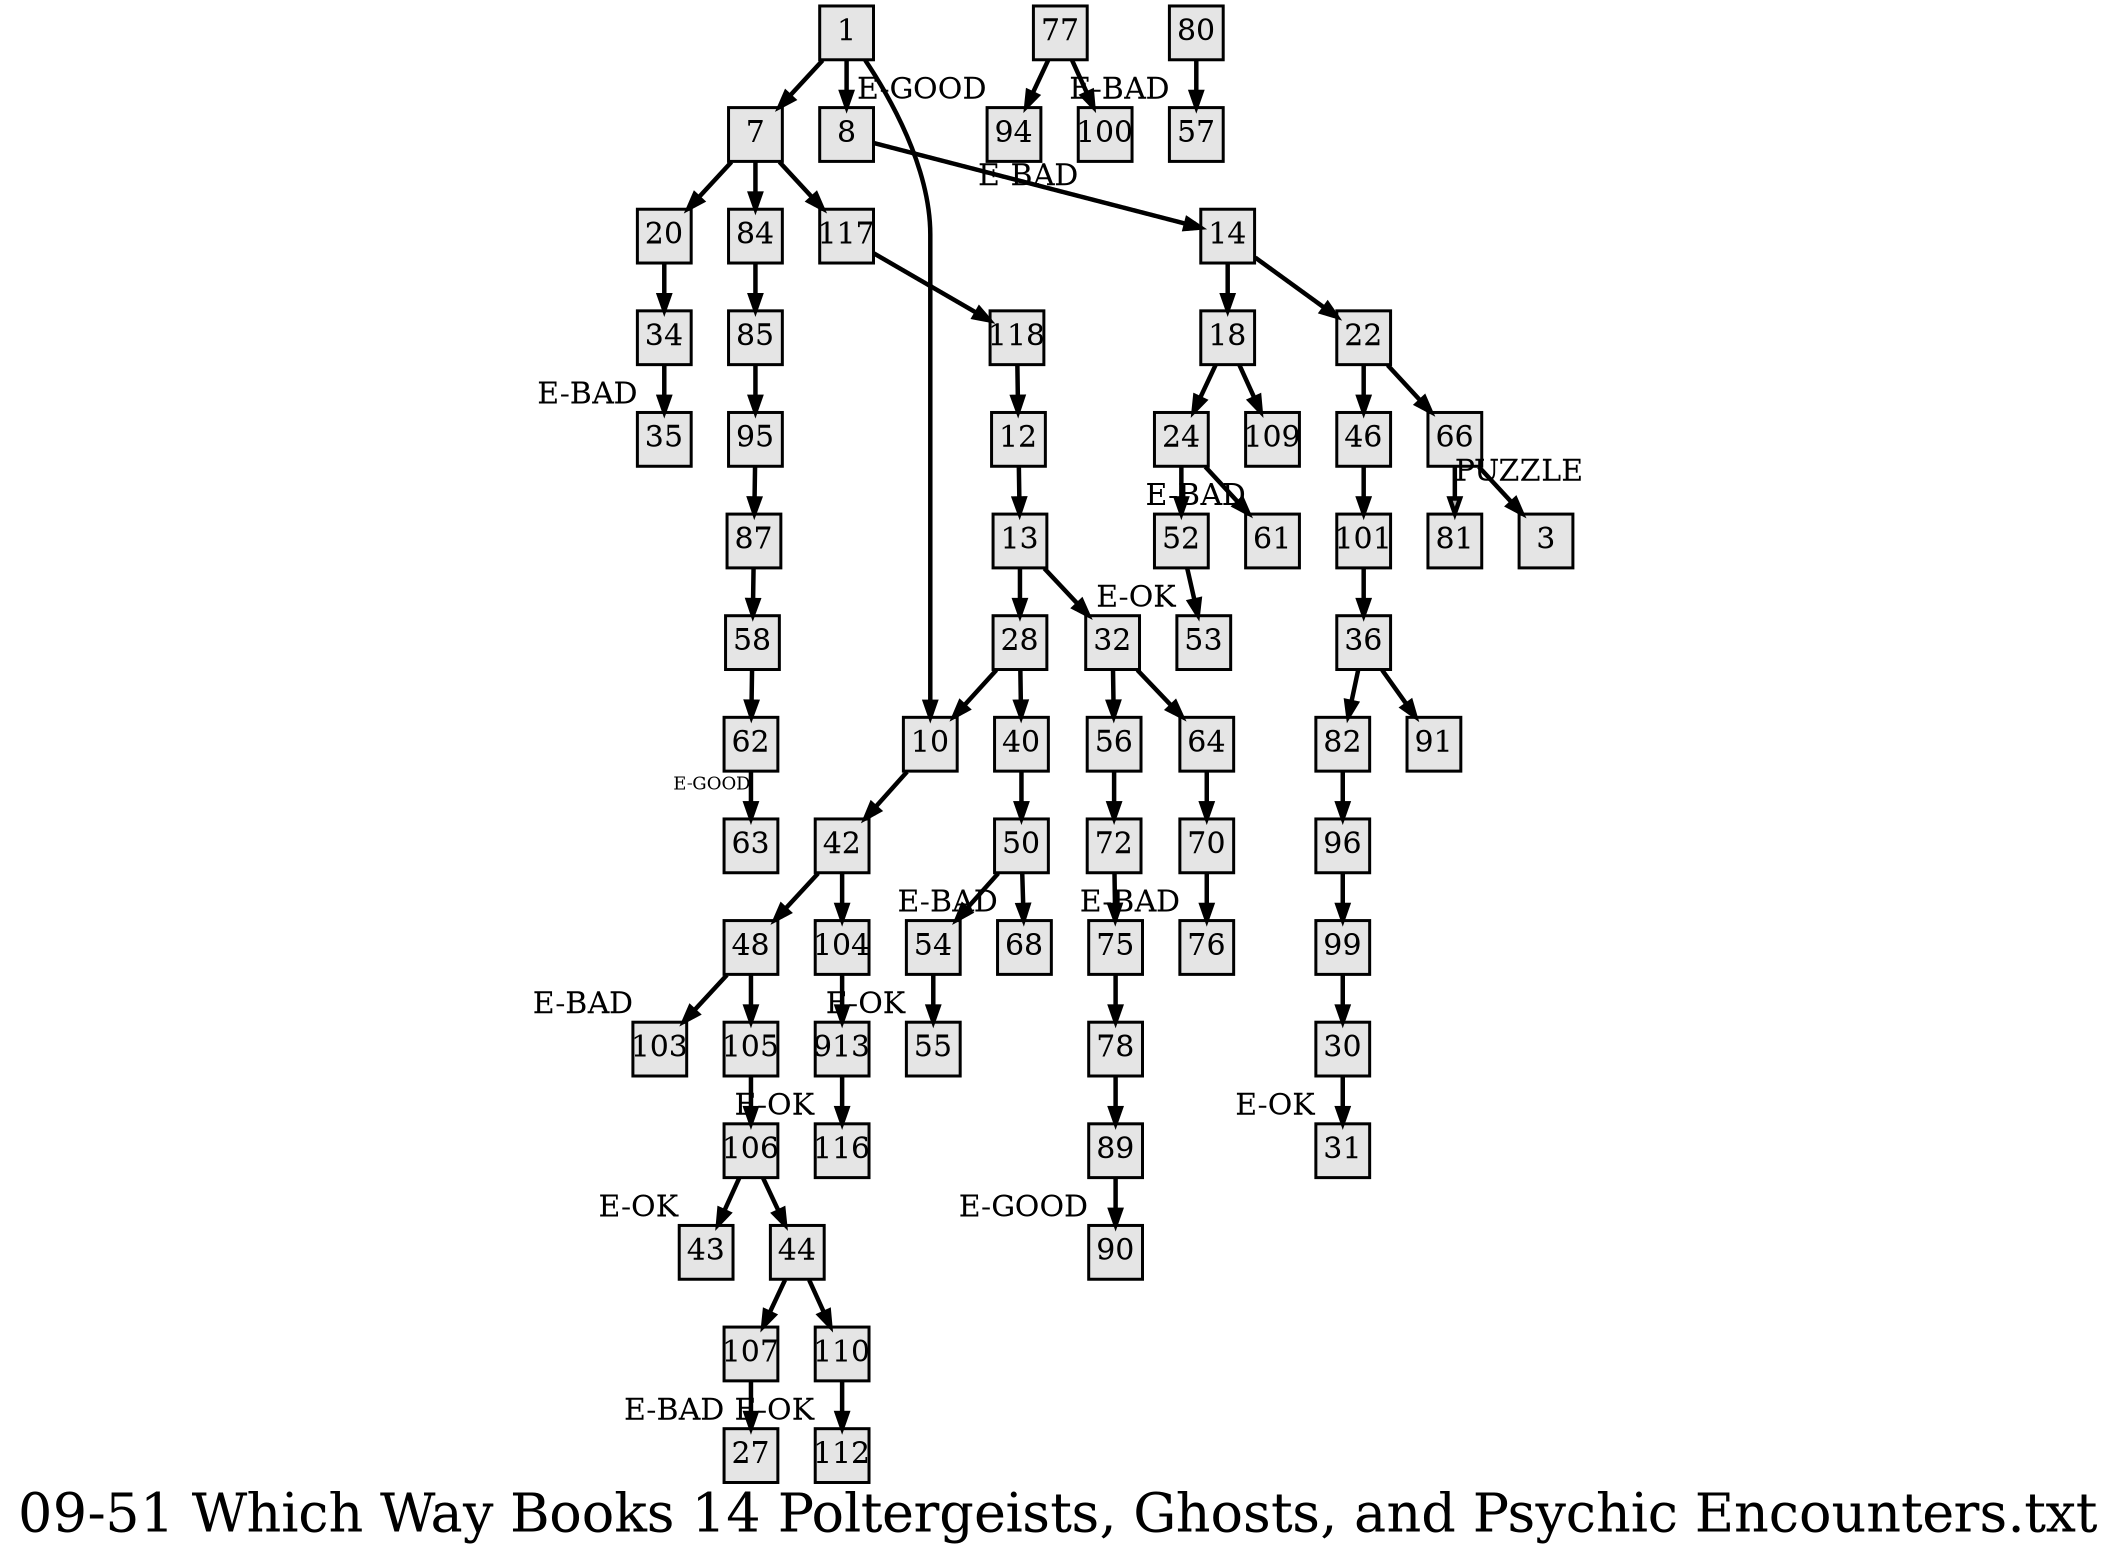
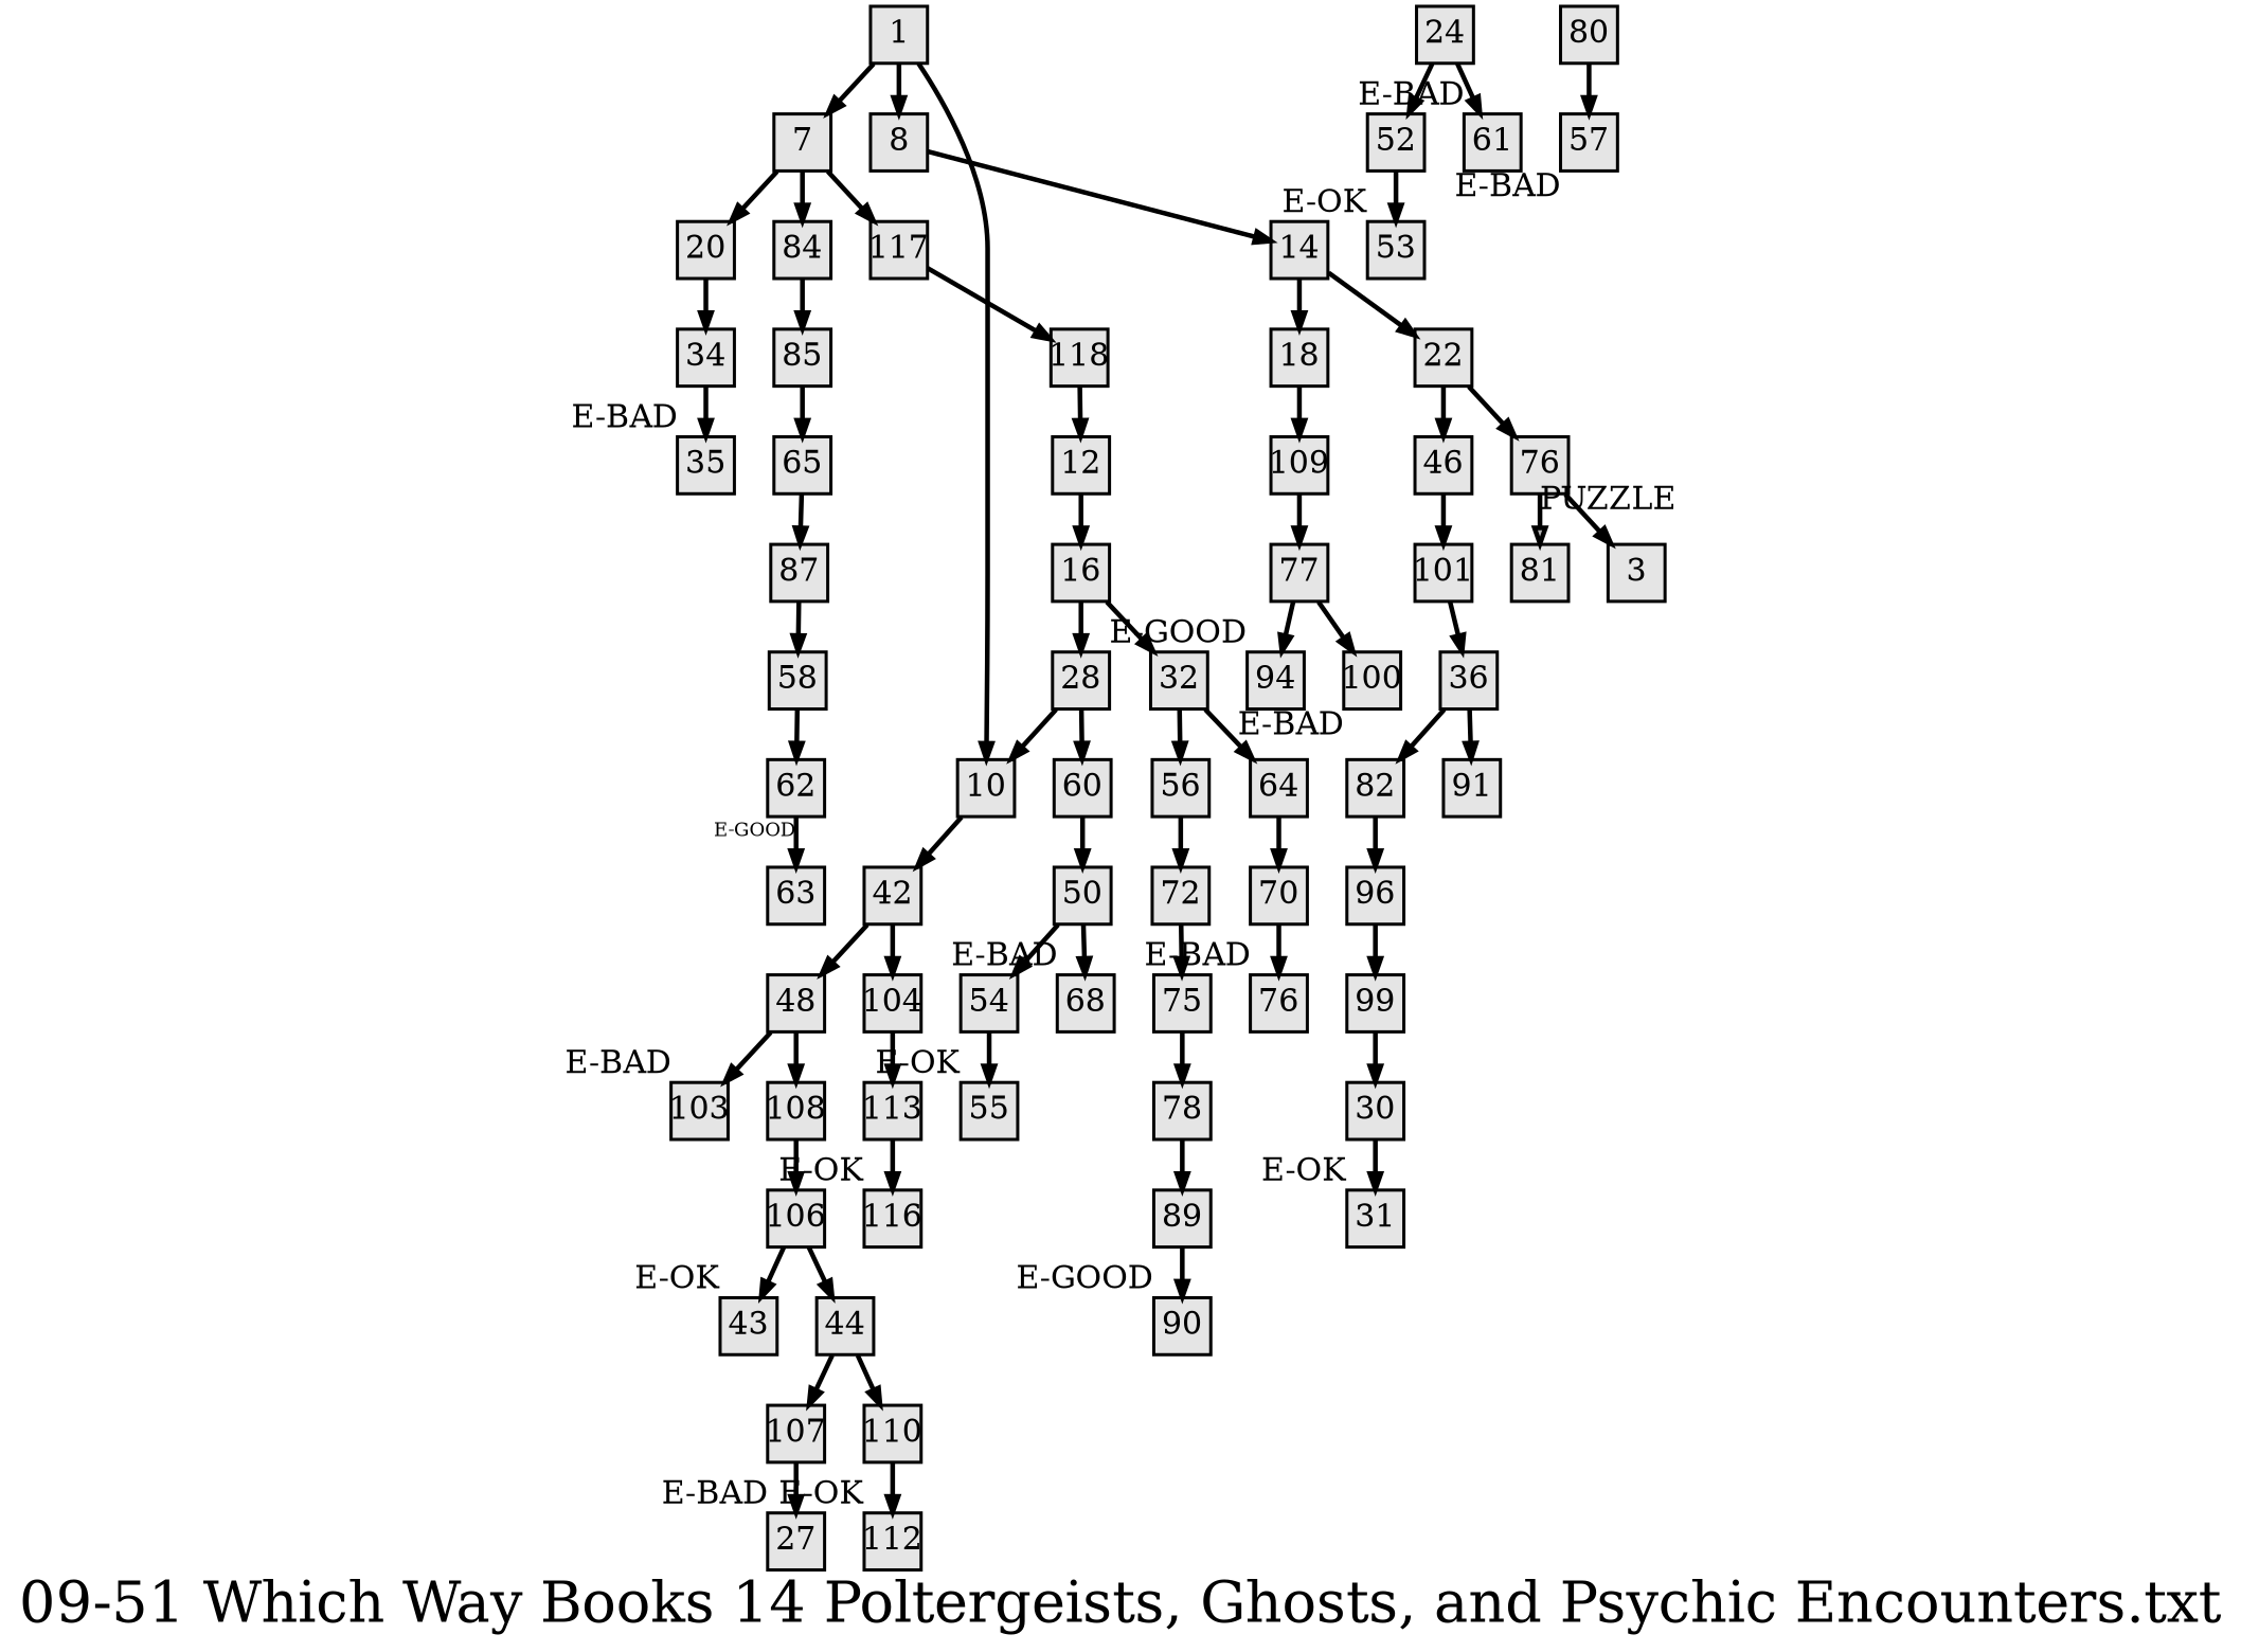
  digraph {
    fontsize=36
    label="09-51 Which Way Books 14 Poltergeists, Ghosts, and Psychic Encounters.txt"
    nodesep=0.35
    ordering=out
    rankdir=TB
    ranksep=0.45
    node [fillcolor=grey90 fixedsize=true fontsize=20 labelfloat=true margin="0,0" penwidth=2 regular=true shape=rect style=filled]
    edge [fontsize=12 labelfloat=true penwidth=3]
    1
    7
    8
    10
    20
    84
    117
    14
    42
    34
    85
    118
    18
    22
    48
    104
    35 [xlabel="E-BAD"]
-   65 [label=95]
+   65
    12
    24
    109
    46
-   66
+   66 [label=76]
    103 [xlabel="E-BAD"]
-   105
-   113 [label=913]
-   16 [label=13]
+   105 [label=108]
+   113
+   16
    28
    32
-   40
+   40 [label=60]
    56
    64
    52
    61 [xlabel="E-BAD"]
    77
    101
    81
    3
    50
    72
    70
    53 [xlabel="E-OK"]
    94 [xlabel="E-GOOD"]
    100 [xlabel="E-BAD"]
    36
    27 [xlabel="E-BAD"]
    54
    68 [xlabel="E-BAD"]
    31 [xlabel="E-OK"]
    30
    75
    76 [xlabel="E-BAD"]
    82
    91
    96
    99
    55 [xlabel="E-OK"]
    106
    116 [xlabel="E-OK"]
    43 [xlabel="E-OK"]
    44
    107
    110
    112 [xlabel="E-OK"]
    78
    57 [xlabel="E-BAD"]
    58
    62
    63
    87
    89
    80
    90 [xlabel="E-GOOD"]
    1 -> 7
    1 -> 8
    1 -> 10
    7 -> 20
    7 -> 84
    7 -> 117
    8 -> 14
    10 -> 42
    20 -> 34
    84 -> 85
    117 -> 118
    14 -> 18
    14 -> 22
    42 -> 48
    42 -> 104
    34 -> 35
    85 -> 65
    118 -> 12
-   18 -> 24
    18 -> 109
    22 -> 46
    22 -> 66
    48 -> 103
    48 -> 105
    104 -> 113
    65 -> 87
    12 -> 16
    24 -> 52
    24 -> 61
+   109 -> 77
    46 -> 101
    66 -> 81 [fillcolor=grey70 fontsize=20 shape=Msquare xlabel=PUZZLE]
    66 -> 3
    105 -> 106
    113 -> 116
    16 -> 28
    16 -> 32
    28 -> 10
    28 -> 40
    32 -> 56
    32 -> 64
    40 -> 50
    56 -> 72
    64 -> 70
    52 -> 53
    77 -> 94
    77 -> 100
    101 -> 36
    50 -> 54
    50 -> 68
    72 -> 75
    70 -> 76
    36 -> 82
    36 -> 91
    54 -> 55
    30 -> 31
    75 -> 78
    82 -> 96
    96 -> 99
    99 -> 30
    106 -> 43
    106 -> 44
    44 -> 107
    44 -> 110
    107 -> 27
    110 -> 112
    78 -> 89
    58 -> 62
    62 -> 63 [xlabel="E-GOOD"]
    87 -> 58
    89 -> 90
    80 -> 57
  }
